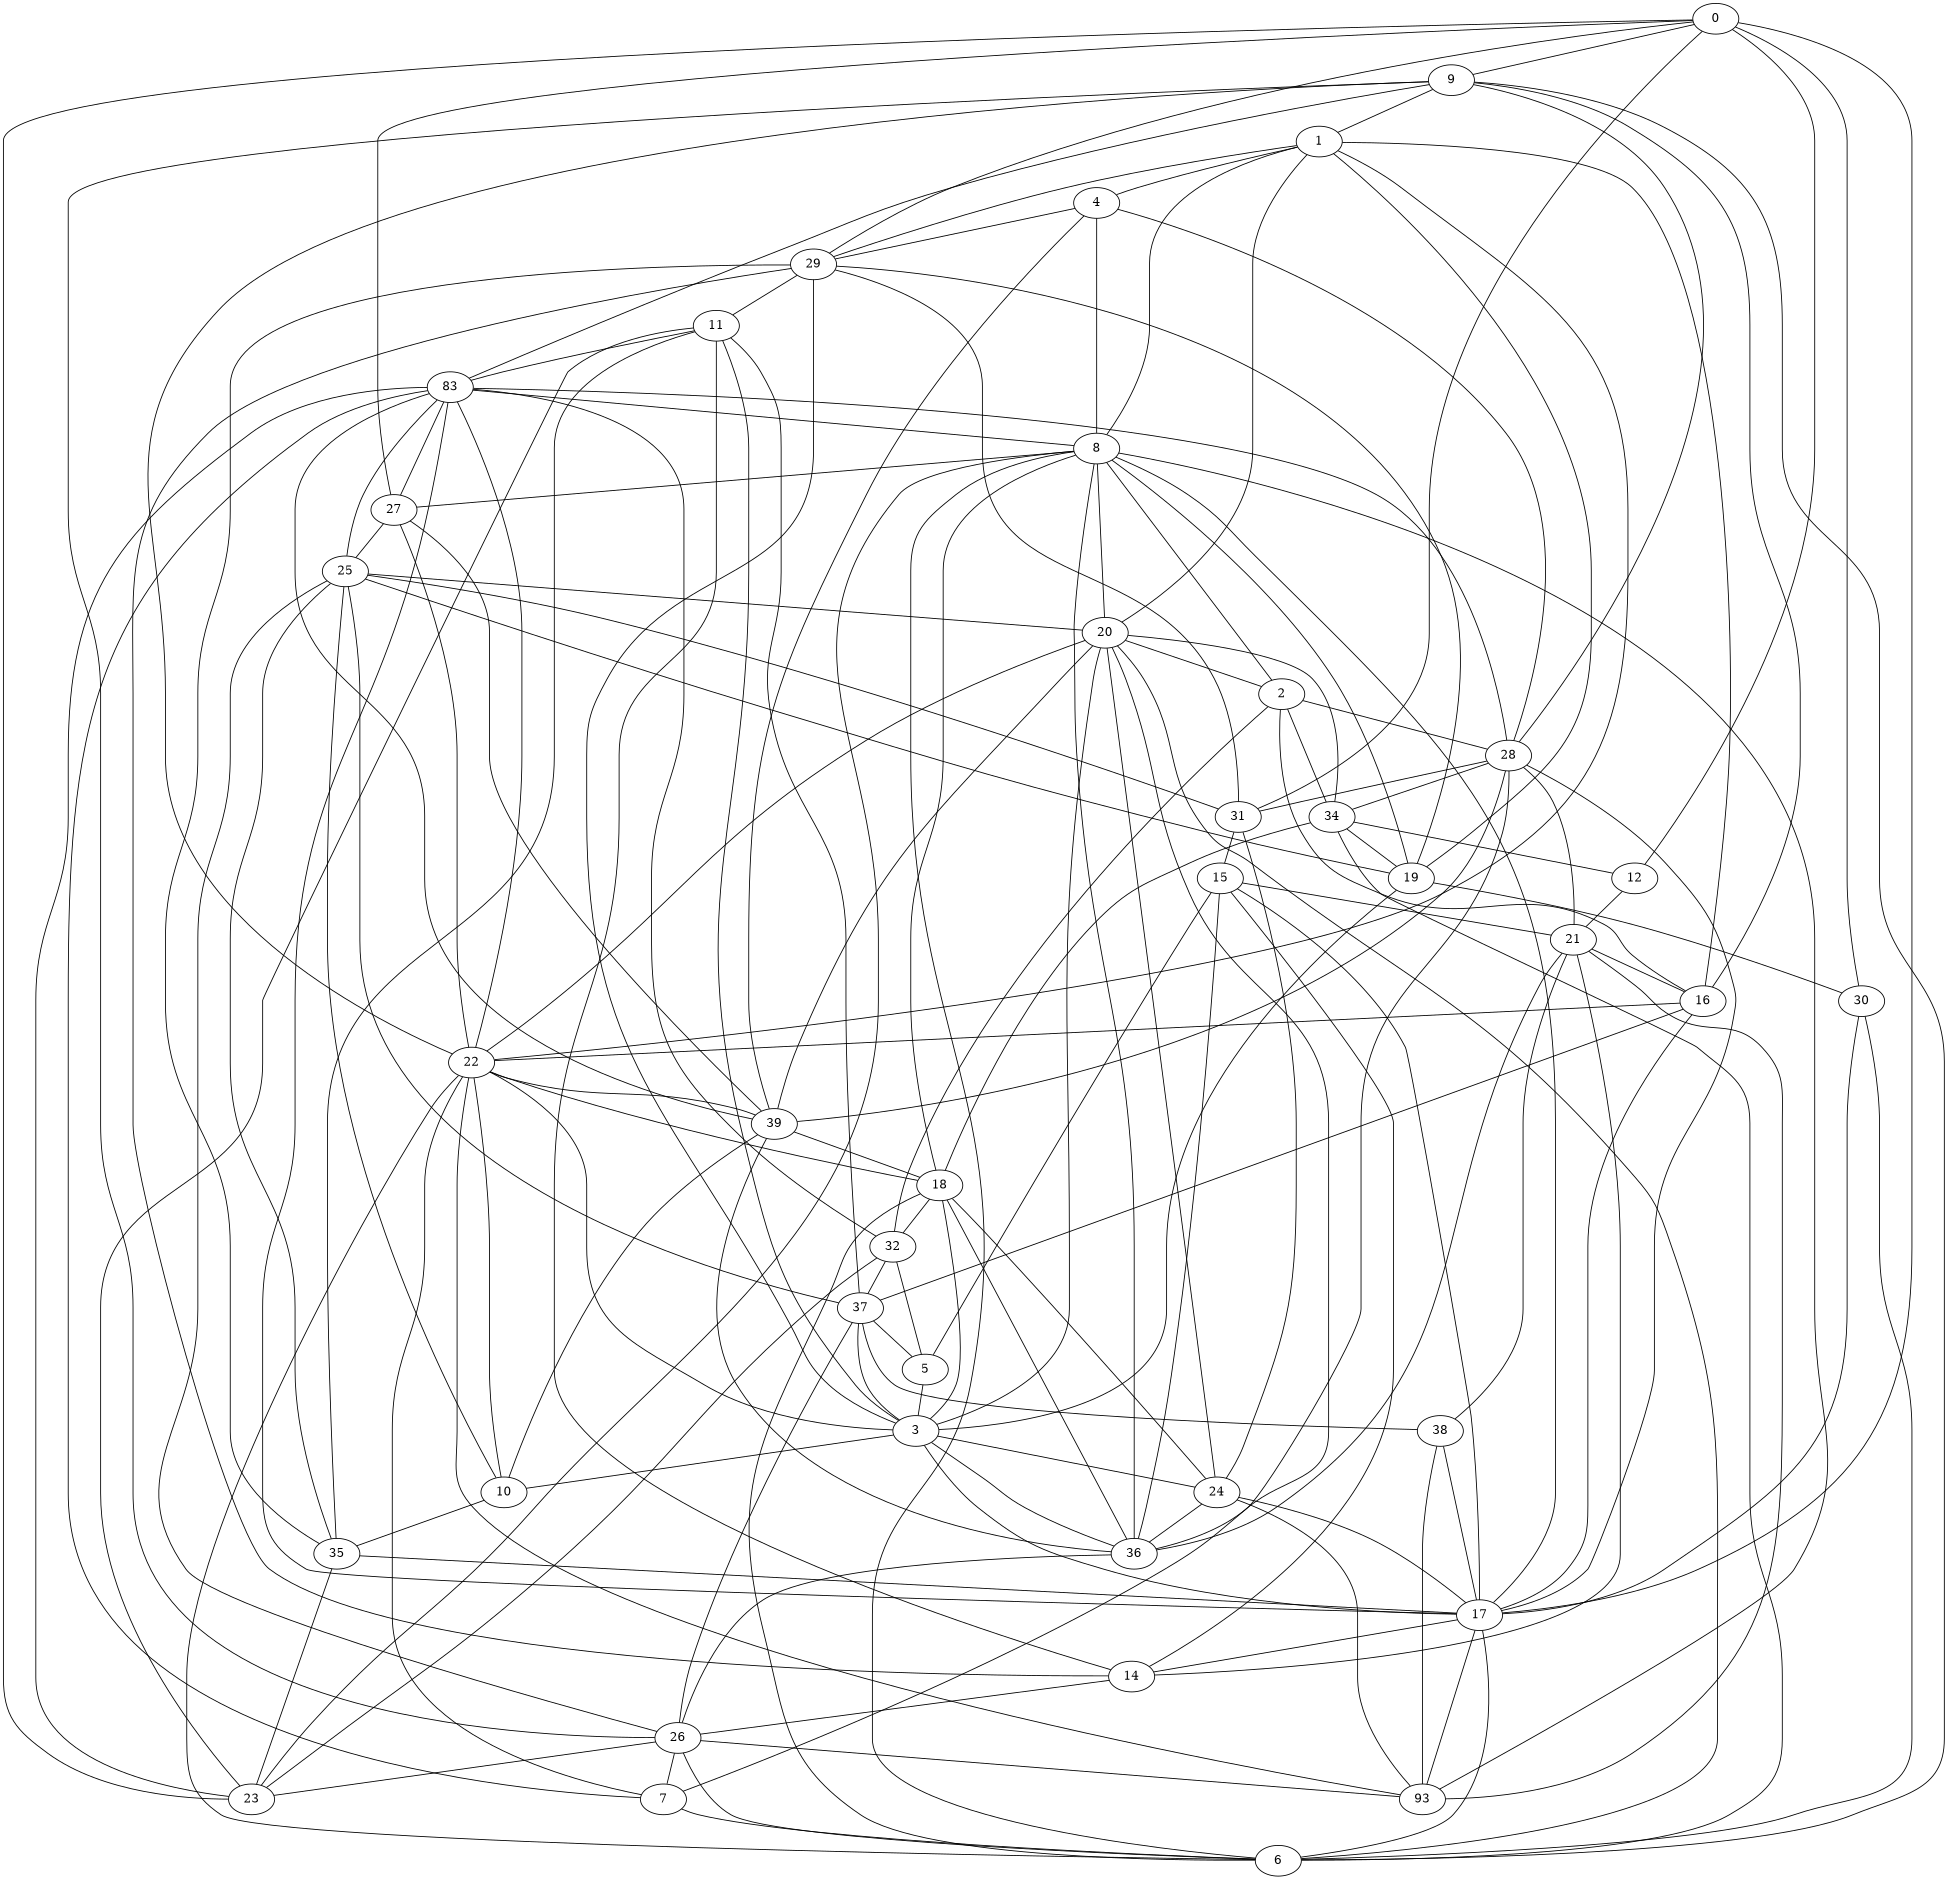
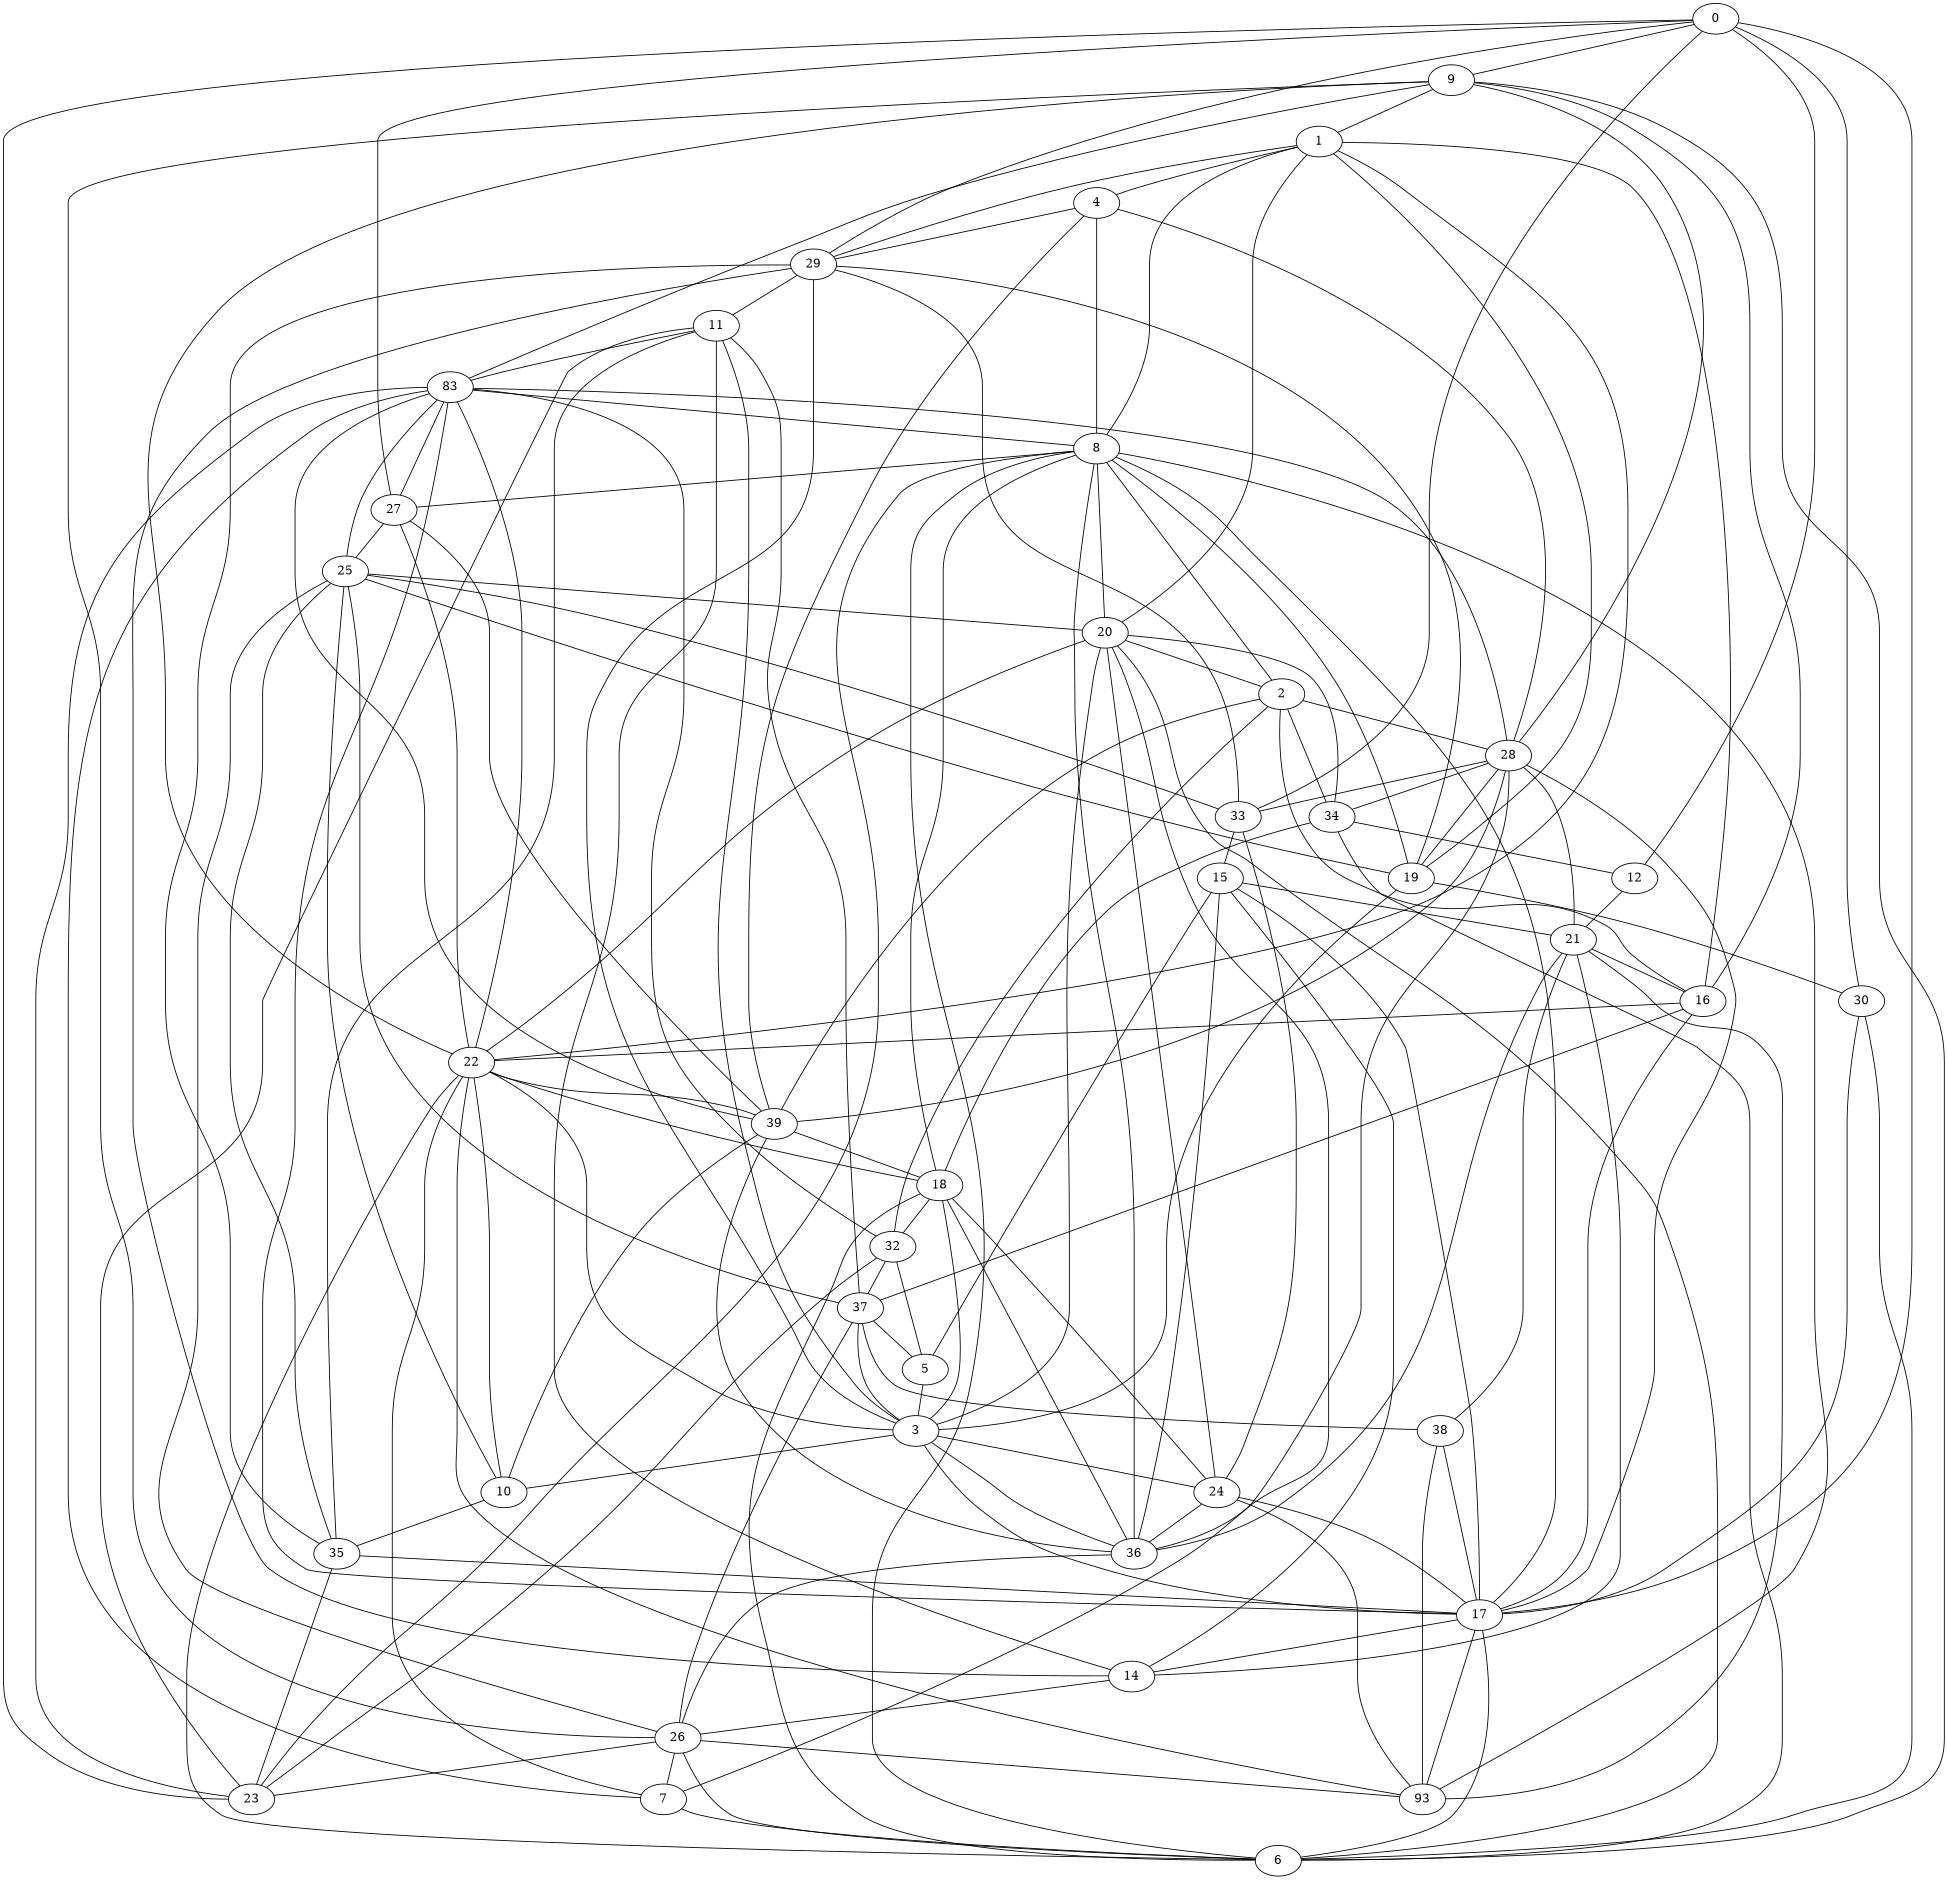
  graph {
    0
    9
    12
    30
    1
    28
    6
    n8 [label=83]
    26
    21
    17
    4
    8
    19
    20
    22
    29
    39
    2
    36
    n21 [label=93]
    23
    27
    3
    25
    34
    18
    7
-   31
+   31 [label=33]
    10
    24
    37
    35
    14
    32
    5
    38
    16
    11
    15
    0 -- 9
    0 -- 12
    0 -- 30
    9 -- 1
    9 -- 28
    9 -- 6
    9 -- n8
    9 -- 26
    12 -- 21
    30 -- 6
    30 -- 17
    1 -- 4
    1 -- 8
    1 -- 19
    1 -- 20
    1 -- 22
    28 -- n8
    28 -- 17
    28 -- 4
-   34 -- 19
+   28 -- 19
    28 -- 34
    28 -- 31
    n8 -- 8
    n8 -- 39
    n8 -- 25
    n8 -- 32
    26 -- 6
    26 -- n21
    26 -- 23
    26 -- 25
    26 -- 7
    26 -- 37
    21 -- 28
    21 -- 36
    21 -- 14
    21 -- 38
    21 -- 16
    17 -- 0
    17 -- 6
    17 -- n8
    17 -- 8
    17 -- n21
    17 -- 14
    4 -- 29
    4 -- 39
    8 -- 6
    8 -- 4
    8 -- 19
    8 -- 20
    8 -- 2
    8 -- 36
    8 -- n21
    8 -- 23
    8 -- 27
    19 -- 30
    19 -- 29
    19 -- 3
    19 -- 25
    20 -- 6
    20 -- 2
    20 -- 3
    20 -- 34
    22 -- 9
    22 -- 6
    22 -- n8
    22 -- 20
    22 -- 39
    22 -- 27
    22 -- 3
    22 -- 18
    22 -- 7
    29 -- 0
    29 -- 1
    29 -- 3
    29 -- 35
    29 -- 11
    39 -- 28
-   39 -- 20
+   39 -- 2
    39 -- 36
    39 -- 18
    39 -- 10
    2 -- 28
    36 -- 28
    36 -- 26
    n21 -- 21
    n21 -- 22
    n21 -- 38
    23 -- 0
    23 -- n8
    23 -- 11
    27 -- 0
    27 -- n8
    27 -- 39
    27 -- 25
    3 -- 17
    3 -- 36
    3 -- 18
    3 -- 10
    3 -- 24
    3 -- 37
    25 -- 20
    34 -- 12
    34 -- 6
    34 -- 2
    34 -- 18
    18 -- 6
    18 -- 8
    18 -- 36
    18 -- 24
    18 -- 32
    7 -- 6
    7 -- n8
    7 -- 20
    31 -- 0
    31 -- 29
    31 -- 25
    31 -- 15
    10 -- 22
    10 -- 25
    10 -- 35
    24 -- 17
    24 -- 20
    24 -- 36
    24 -- n21
    24 -- 31
    37 -- 25
    37 -- 5
    37 -- 38
    37 -- 16
    35 -- 17
    35 -- 23
    35 -- 25
    35 -- 11
    14 -- 26
    14 -- 29
    14 -- 15
    32 -- 2
    32 -- 23
    32 -- 37
    5 -- 3
    5 -- 32
    5 -- 15
    38 -- 17
    16 -- 9
    16 -- 1
    16 -- 17
    16 -- 22
    16 -- 2
    11 -- n8
    11 -- 3
    11 -- 37
    11 -- 14
    15 -- 21
    15 -- 17
    15 -- 36
  }
